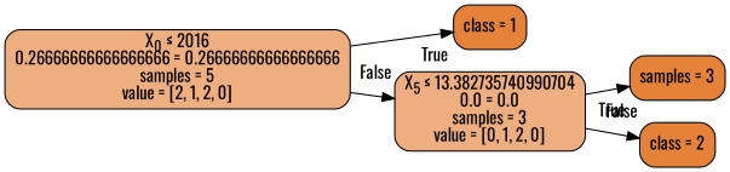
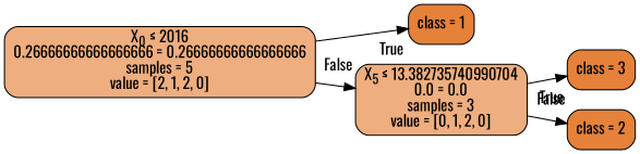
  digraph {
    rankdir=LR
    fontname=Oswald
    node [color=black fillcolor="#e58139ff" fontname=Oswald shape=box style="filled, rounded"]
    edge [fontname=Oswald headlabel=True labelangle=45 labeldistance=2.5]
    n1 [fillcolor="#e58139a4" label=<X<SUB>0</SUB> &le; 2016<br/>0.26666666666666666 = 0.26666666666666666<br/>samples = 5<br/>value = [2, 1, 2, 0]>]
    n2 [label="class = 1"]
    n3 [fillcolor="#e58139a4" label=<X<SUB>5</SUB> &le; 13.382735740990704<br/>0.0 = 0.0<br/>samples = 3<br/>value = [0, 1, 2, 0]>]
-   n4 [label="samples = 3"]
+   n4 [label="class = 3"]
    n5 [label="class = 2"]
    n1 -> n2
    n1 -> n3 [headlabel=False labelangle=-45]
    n3 -> n4
    n3 -> n5 [headlabel=False labelangle=-45]
  }
